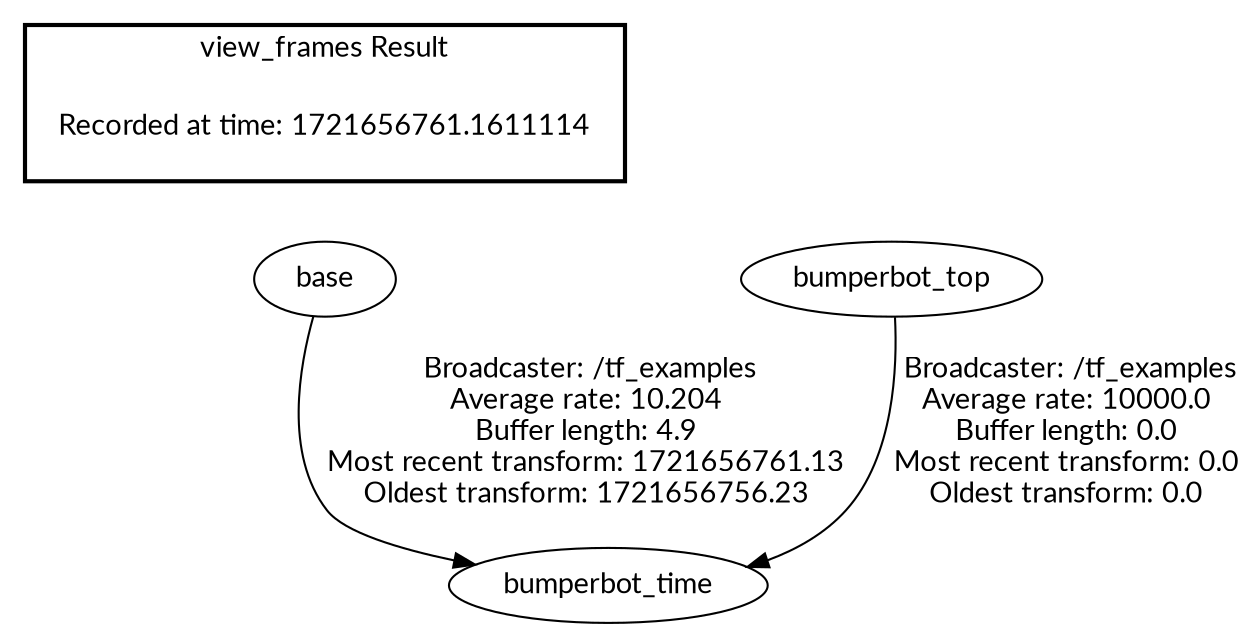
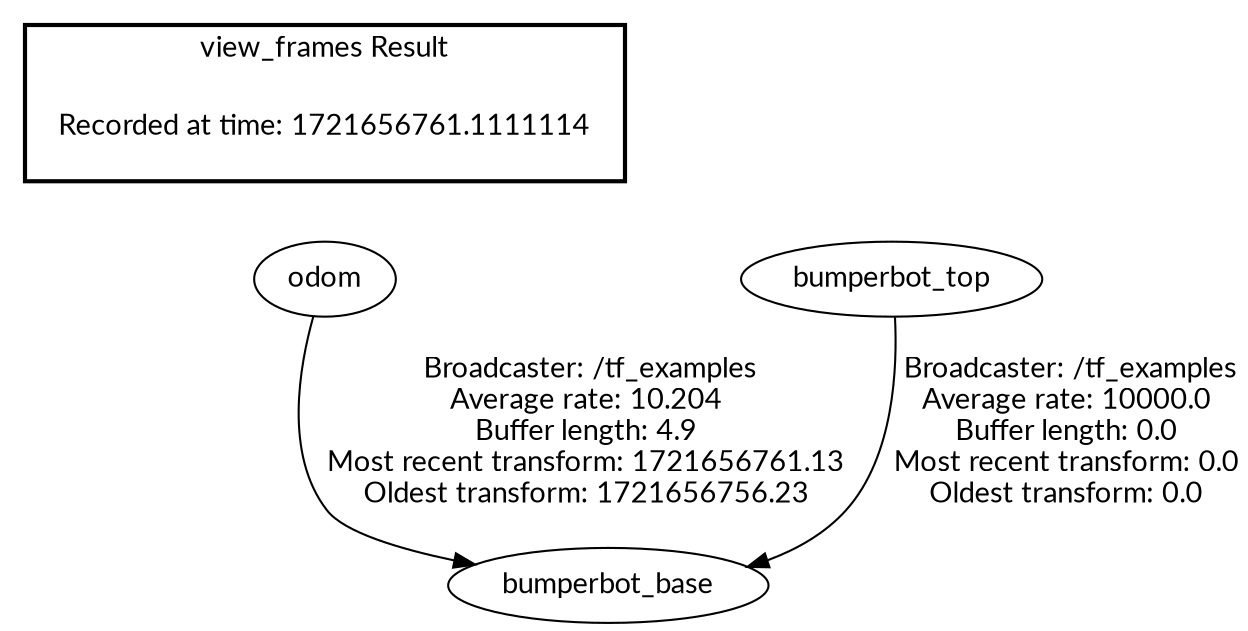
  digraph {
    fontname=Lato
    node [fontname=Lato]
    edge [fontname=Lato]
-   "Recorded at time: 1721656761.1611114" [shape=plaintext]
-   odom [label=base]
+   "Recorded at time: 1721656761.1611114" [shape=plaintext label="Recorded at time: 1721656761.1111114"]
+   odom
    bumperbot_top
-   bumperbot_base [label=bumperbot_time]
+   bumperbot_base
    subgraph cluster_1 {
      color=black
      label="view_frames Result"
      style=bold
      "Recorded at time: 1721656761.1611114"
    }
    "Recorded at time: 1721656761.1611114" -> odom [style=invis]
    odom -> bumperbot_base [label=" Broadcaster: /tf_examples\nAverage rate: 10.204\nBuffer length: 4.9\nMost recent transform: 1721656761.13\nOldest transform: 1721656756.23\n"]
    bumperbot_top -> bumperbot_base [label=" Broadcaster: /tf_examples\nAverage rate: 10000.0\nBuffer length: 0.0\nMost recent transform: 0.0\nOldest transform: 0.0\n"]
  }
